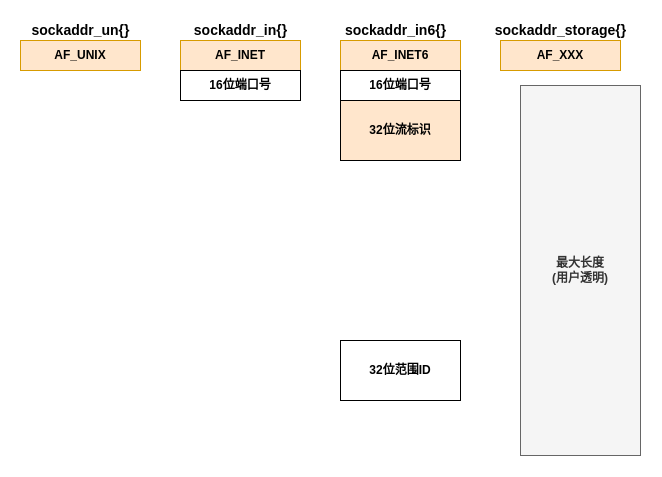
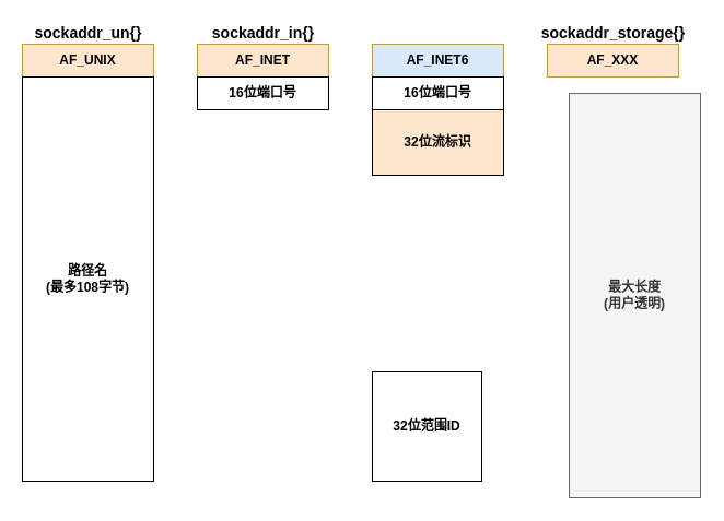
  <mxCell id="0" />
  <mxCell id="1" parent="0" />
  <mxCell id="2" value="AF_INET" style="rounded=0;whiteSpace=wrap;html=1;fontStyle=1;fillColor=#ffe6cc;strokeColor=#d79b00;" vertex="1" parent="1"><mxGeometry x="180" y="40" width="120" height="30" as="geometry" /></mxCell>
  <mxCell id="3" value="16位端口号" style="rounded=0;whiteSpace=wrap;html=1;fontStyle=1" vertex="1" parent="1"><mxGeometry x="180" y="70" width="120" height="30" as="geometry" /></mxCell>
- <mxCell id="4" value="AF_INET6" style="rounded=0;whiteSpace=wrap;html=1;fontStyle=1;fillColor=#ffe6cc;strokeColor=#d79b00;" vertex="1" parent="1"><mxGeometry x="340" y="40" width="120" height="30" as="geometry" /></mxCell>
+ <mxCell id="4" value="AF_INET6" style="rounded=0;whiteSpace=wrap;html=1;fontStyle=1;fillColor=#dae8fc;strokeColor=#d79b00;" vertex="1" parent="1"><mxGeometry x="340" y="40" width="120" height="30" as="geometry" /></mxCell>
  <mxCell id="5" value="16位端口号" style="rounded=0;whiteSpace=wrap;html=1;fontStyle=1" vertex="1" parent="1"><mxGeometry x="340" y="70" width="120" height="30" as="geometry" /></mxCell>
  <mxCell id="6" value="32位流标识" style="rounded=0;whiteSpace=wrap;html=1;fontStyle=1;fillColor=#ffe6cc;" vertex="1" parent="1"><mxGeometry x="340" y="100" width="120" height="60" as="geometry" /></mxCell>
- <mxCell id="7" value="32位范围ID" style="rounded=0;whiteSpace=wrap;html=1;fontStyle=1" vertex="1" parent="1"><mxGeometry x="340" y="340" width="120" height="60" as="geometry" /></mxCell>
+ <mxCell id="7" value="32位范围ID" style="rounded=0;whiteSpace=wrap;html=1;fontStyle=1" vertex="1" parent="1"><mxGeometry x="340" y="340" width="100" height="100" as="geometry" /></mxCell>
  <mxCell id="8" value="AF_UNIX" style="rounded=0;whiteSpace=wrap;html=1;fontStyle=1;fillColor=#ffe6cc;strokeColor=#d79b00;" vertex="1" parent="1"><mxGeometry x="20" y="40" width="120" height="30" as="geometry" /></mxCell>
+ <mxCell id="9" value="路径名&lt;br&gt;(最多108字节)" style="rounded=0;whiteSpace=wrap;html=1;fontStyle=1" vertex="1" parent="1"><mxGeometry x="20" y="70" width="120" height="370" as="geometry" /></mxCell>
  <mxCell id="10" value="sockaddr_in{}" style="text;html=1;align=center;verticalAlign=middle;resizable=0;points=[];autosize=1;strokeColor=none;fillColor=none;fontStyle=1;fontSize=14;" vertex="1" parent="1"><mxGeometry x="185" y="20" width="110" height="20" as="geometry" /></mxCell>
- <mxCell id="11" value="sockaddr_in6{}" style="text;html=1;align=center;verticalAlign=middle;resizable=0;points=[];autosize=1;strokeColor=none;fillColor=none;fontStyle=1;fontSize=14;" vertex="1" parent="1"><mxGeometry x="335" y="20" width="120" height="20" as="geometry" /></mxCell>
  <mxCell id="12" value="sockaddr_un{}" style="text;html=1;align=center;verticalAlign=middle;resizable=0;points=[];autosize=1;strokeColor=none;fillColor=none;fontStyle=1;fontSize=14;" vertex="1" parent="1"><mxGeometry x="25" y="20" width="110" height="20" as="geometry" /></mxCell>
  <mxCell id="13" value="AF_XXX" style="rounded=0;whiteSpace=wrap;html=1;fontStyle=1;fillColor=#ffe6cc;strokeColor=#d79b00;" vertex="1" parent="1"><mxGeometry x="500" y="40" width="120" height="30" as="geometry" /></mxCell>
  <mxCell id="14" value="最大长度&lt;br&gt;(用户透明)" style="rounded=0;whiteSpace=wrap;html=1;fillColor=#f5f5f5;strokeColor=#666666;fontColor=#333333;fontStyle=1" vertex="1" parent="1"><mxGeometry x="520" y="85" width="120" height="370" as="geometry" /></mxCell>
  <mxCell id="15" value="sockaddr_storage{}" style="text;html=1;align=center;verticalAlign=middle;resizable=0;points=[];autosize=1;strokeColor=none;fillColor=none;fontStyle=1;fontSize=14;" vertex="1" parent="1"><mxGeometry x="485" y="20" width="150" height="20" as="geometry" /></mxCell>
